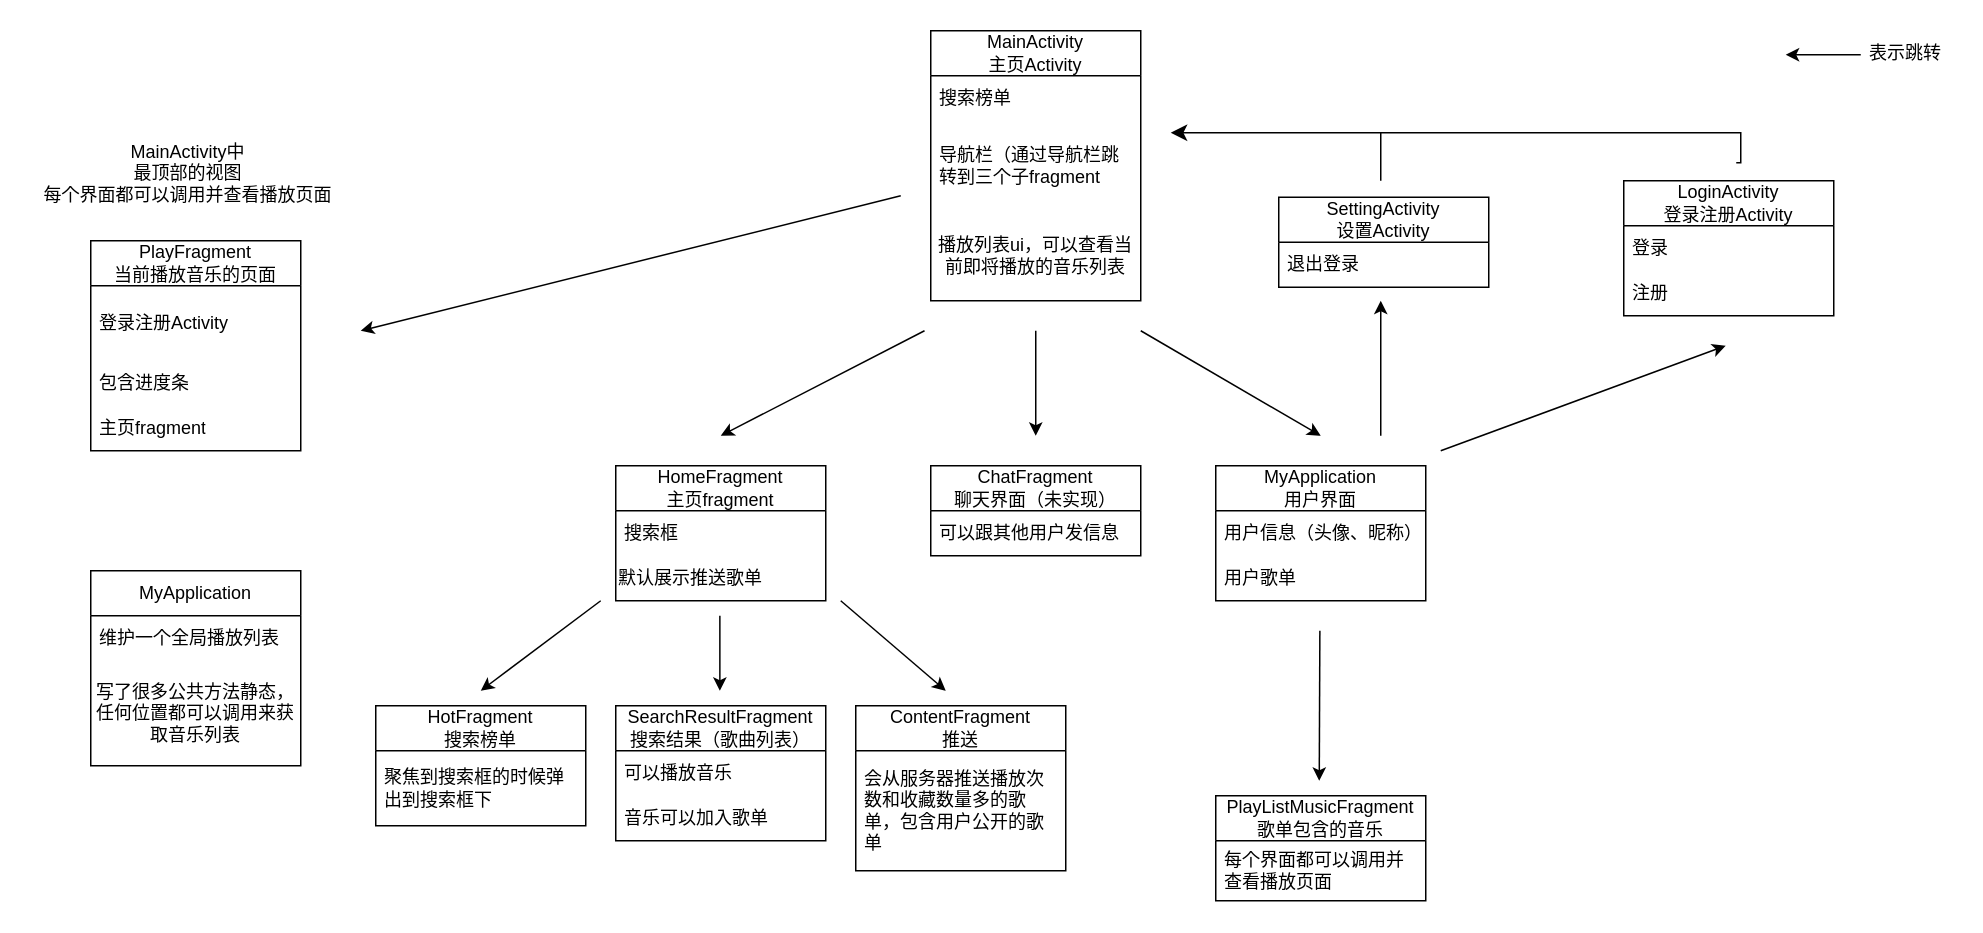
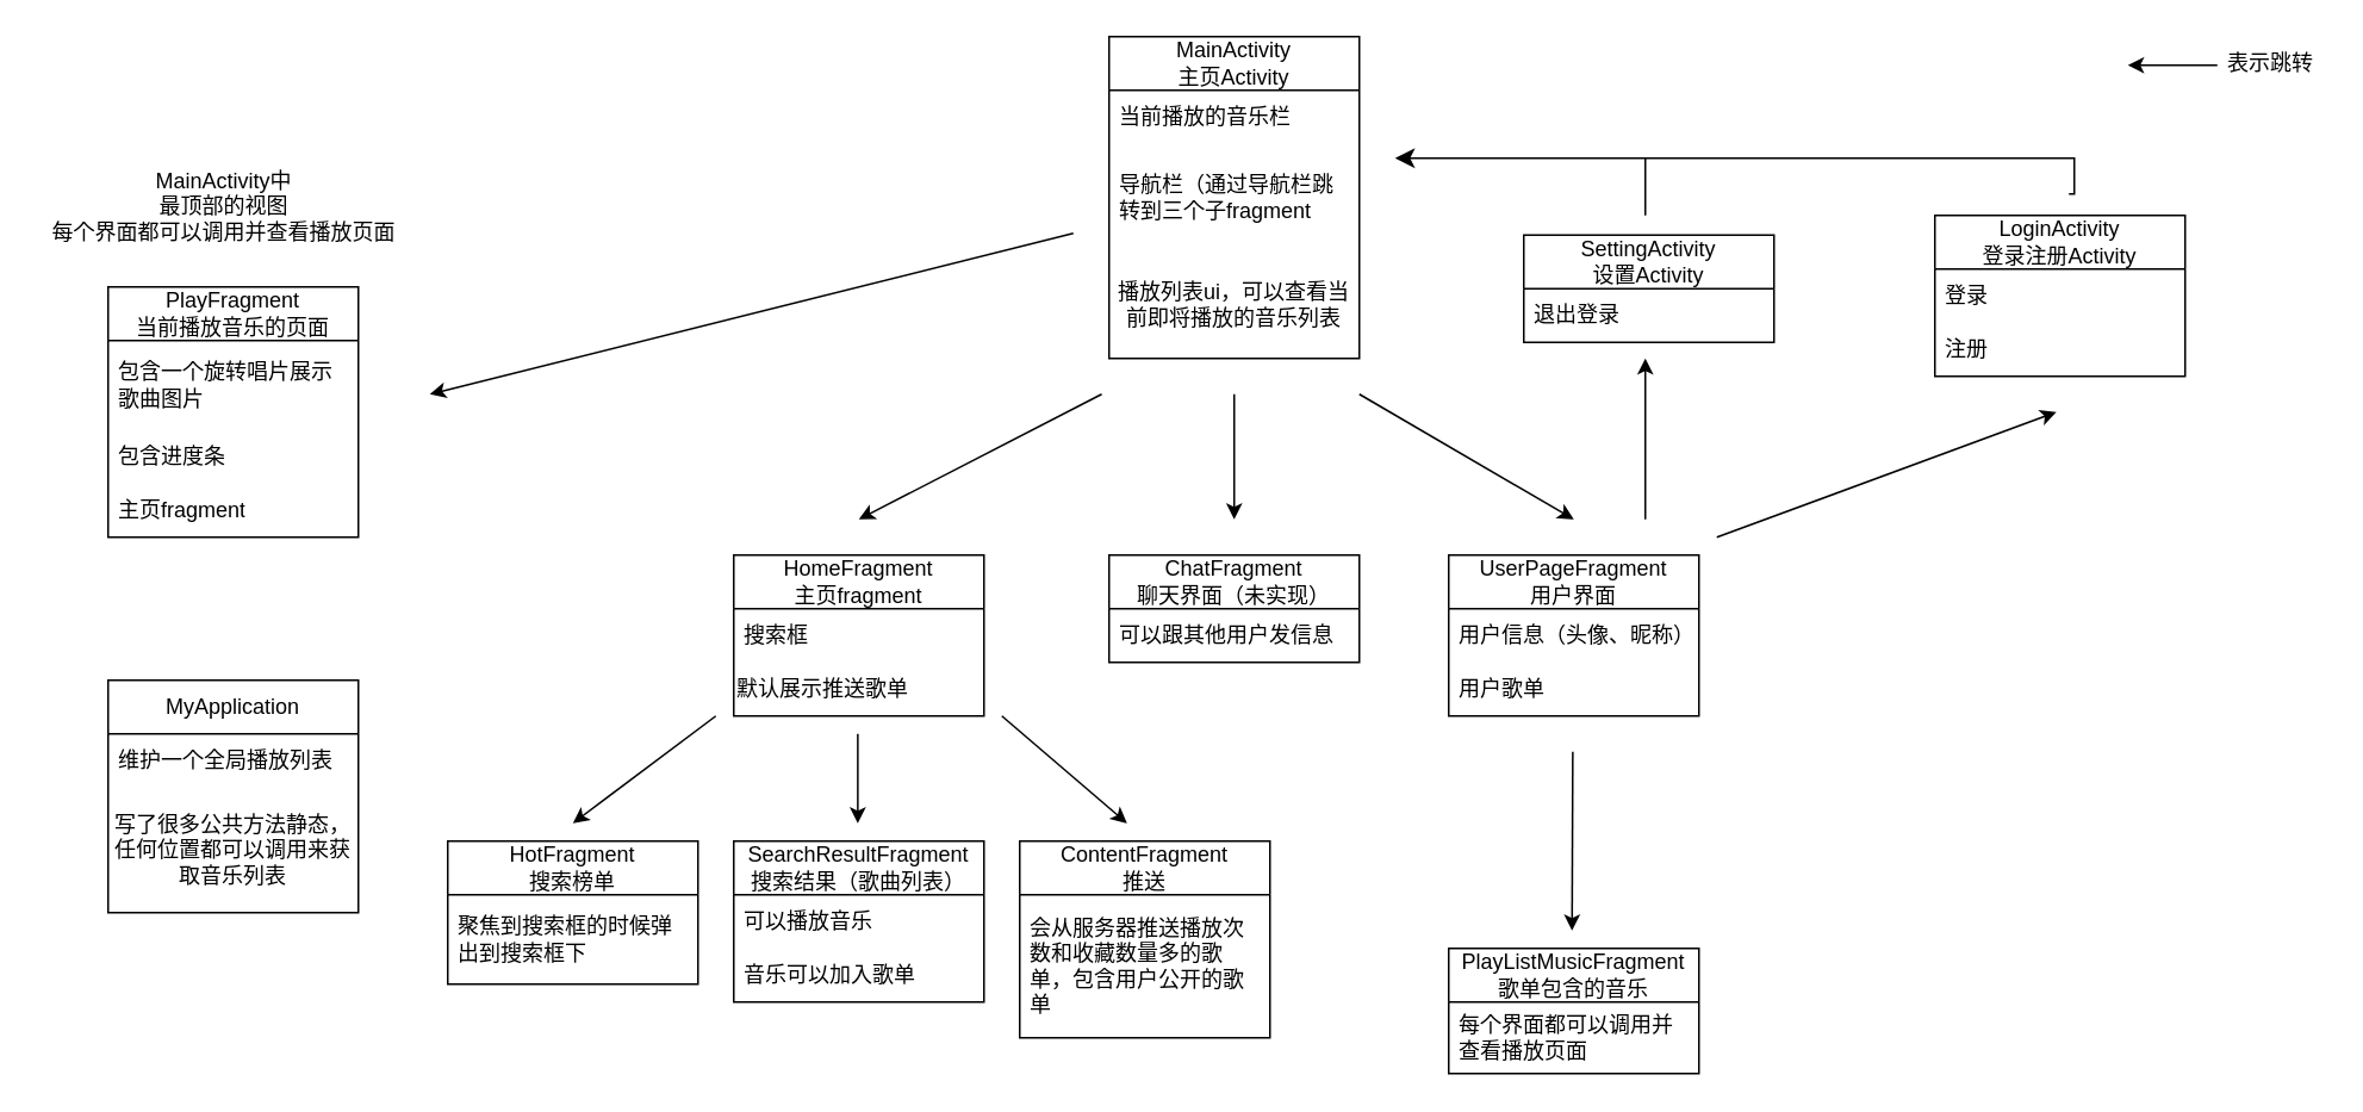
  <mxCell id="0" />
  <mxCell id="1" parent="0" />
  <mxCell id="2" value="My&lt;span style=&quot;background-color: initial;&quot;&gt;Application&lt;/span&gt;" style="swimlane;fontStyle=0;childLayout=stackLayout;horizontal=1;startSize=30;horizontalStack=0;resizeParent=1;resizeParentMax=0;resizeLast=0;collapsible=1;marginBottom=0;whiteSpace=wrap;html=1;" vertex="1" parent="1"><mxGeometry x="60" y="380" width="140" height="130" as="geometry" /></mxCell>
  <mxCell id="3" value="维护一个全局播放列表" style="text;strokeColor=none;fillColor=none;align=left;verticalAlign=middle;spacingLeft=4;spacingRight=4;overflow=hidden;points=[[0,0.5],[1,0.5]];portConstraint=eastwest;rotatable=0;whiteSpace=wrap;html=1;" vertex="1" parent="2"><mxGeometry y="30" width="140" height="30" as="geometry" /></mxCell>
  <mxCell id="4" value="写了很多公共方法静态，任何位置都可以调用来获取音乐列表" style="text;html=1;align=center;verticalAlign=middle;whiteSpace=wrap;rounded=0;" vertex="1" parent="2"><mxGeometry y="60" width="140" height="70" as="geometry" /></mxCell>
  <mxCell id="5" value="MainAct&lt;span style=&quot;background-color: initial;&quot;&gt;ivity&lt;/span&gt;&lt;div&gt;主页Activity&lt;/div&gt;" style="swimlane;fontStyle=0;childLayout=stackLayout;horizontal=1;startSize=30;horizontalStack=0;resizeParent=1;resizeParentMax=0;resizeLast=0;collapsible=1;marginBottom=0;whiteSpace=wrap;html=1;" vertex="1" parent="1"><mxGeometry x="620" y="20" width="140" height="180" as="geometry" /></mxCell>
- <mxCell id="6" value="搜索榜单" style="text;strokeColor=none;fillColor=none;align=left;verticalAlign=middle;spacingLeft=4;spacingRight=4;overflow=hidden;points=[[0,0.5],[1,0.5]];portConstraint=eastwest;rotatable=0;whiteSpace=wrap;html=1;" vertex="1" parent="5"><mxGeometry y="30" width="140" height="30" as="geometry" /></mxCell>
+ <mxCell id="6" value="当前播放的音乐栏" style="text;strokeColor=none;fillColor=none;align=left;verticalAlign=middle;spacingLeft=4;spacingRight=4;overflow=hidden;points=[[0,0.5],[1,0.5]];portConstraint=eastwest;rotatable=0;whiteSpace=wrap;html=1;" vertex="1" parent="5"><mxGeometry y="30" width="140" height="30" as="geometry" /></mxCell>
  <mxCell id="7" value="导航栏（通过导航栏跳转到三个子fragment" style="text;strokeColor=none;fillColor=none;align=left;verticalAlign=middle;spacingLeft=4;spacingRight=4;overflow=hidden;points=[[0,0.5],[1,0.5]];portConstraint=eastwest;rotatable=0;whiteSpace=wrap;html=1;" vertex="1" parent="5"><mxGeometry y="60" width="140" height="60" as="geometry" /></mxCell>
  <mxCell id="8" value="播放列表ui，可以查看当前即将播放的音乐列表" style="text;html=1;align=center;verticalAlign=middle;whiteSpace=wrap;rounded=0;" vertex="1" parent="5"><mxGeometry y="120" width="140" height="60" as="geometry" /></mxCell>
  <mxCell id="9" value="SettingActivity&lt;div&gt;设置Activity&lt;/div&gt;" style="swimlane;fontStyle=0;childLayout=stackLayout;horizontal=1;startSize=30;horizontalStack=0;resizeParent=1;resizeParentMax=0;resizeLast=0;collapsible=1;marginBottom=0;whiteSpace=wrap;html=1;" vertex="1" parent="1"><mxGeometry x="852" y="131" width="140" height="60" as="geometry" /></mxCell>
  <mxCell id="10" value="退出登录" style="text;strokeColor=none;fillColor=none;align=left;verticalAlign=middle;spacingLeft=4;spacingRight=4;overflow=hidden;points=[[0,0.5],[1,0.5]];portConstraint=eastwest;rotatable=0;whiteSpace=wrap;html=1;" vertex="1" parent="9"><mxGeometry y="30" width="140" height="30" as="geometry" /></mxCell>
  <mxCell id="11" value="HomeFragment&lt;div&gt;主页fragment&lt;/div&gt;" style="swimlane;fontStyle=0;childLayout=stackLayout;horizontal=1;startSize=30;horizontalStack=0;resizeParent=1;resizeParentMax=0;resizeLast=0;collapsible=1;marginBottom=0;whiteSpace=wrap;html=1;" vertex="1" parent="1"><mxGeometry x="410" y="310" width="140" height="90" as="geometry" /></mxCell>
  <mxCell id="12" value="搜索框" style="text;strokeColor=none;fillColor=none;align=left;verticalAlign=middle;spacingLeft=4;spacingRight=4;overflow=hidden;points=[[0,0.5],[1,0.5]];portConstraint=eastwest;rotatable=0;whiteSpace=wrap;html=1;" vertex="1" parent="11"><mxGeometry y="30" width="140" height="30" as="geometry" /></mxCell>
  <mxCell id="13" value="默认展示推送歌单" style="text;html=1;align=left;verticalAlign=middle;whiteSpace=wrap;rounded=0;" vertex="1" parent="11"><mxGeometry y="60" width="140" height="30" as="geometry" /></mxCell>
  <mxCell id="14" value="ChatFragment&lt;div&gt;聊天界面（未实现&lt;span style=&quot;background-color: initial;&quot;&gt;）&lt;/span&gt;&lt;/div&gt;" style="swimlane;fontStyle=0;childLayout=stackLayout;horizontal=1;startSize=30;horizontalStack=0;resizeParent=1;resizeParentMax=0;resizeLast=0;collapsible=1;marginBottom=0;whiteSpace=wrap;html=1;" vertex="1" parent="1"><mxGeometry x="620" y="310" width="140" height="60" as="geometry" /></mxCell>
  <mxCell id="15" value="可以跟其他用户发信息" style="text;strokeColor=none;fillColor=none;align=left;verticalAlign=middle;spacingLeft=4;spacingRight=4;overflow=hidden;points=[[0,0.5],[1,0.5]];portConstraint=eastwest;rotatable=0;whiteSpace=wrap;html=1;" vertex="1" parent="14"><mxGeometry y="30" width="140" height="30" as="geometry" /></mxCell>
- <mxCell id="16" value="MyApplication&lt;div&gt;用户界面&lt;/div&gt;" style="swimlane;fontStyle=0;childLayout=stackLayout;horizontal=1;startSize=30;horizontalStack=0;resizeParent=1;resizeParentMax=0;resizeLast=0;collapsible=1;marginBottom=0;whiteSpace=wrap;html=1;" vertex="1" parent="1"><mxGeometry x="810" y="310" width="140" height="90" as="geometry" /></mxCell>
+ <mxCell id="16" value="UserPageFragment&lt;div&gt;用户界面&lt;/div&gt;" style="swimlane;fontStyle=0;childLayout=stackLayout;horizontal=1;startSize=30;horizontalStack=0;resizeParent=1;resizeParentMax=0;resizeLast=0;collapsible=1;marginBottom=0;whiteSpace=wrap;html=1;" vertex="1" parent="1"><mxGeometry x="810" y="310" width="140" height="90" as="geometry" /></mxCell>
  <mxCell id="17" value="用户信息（头像、昵称）" style="text;strokeColor=none;fillColor=none;align=left;verticalAlign=middle;spacingLeft=4;spacingRight=4;overflow=hidden;points=[[0,0.5],[1,0.5]];portConstraint=eastwest;rotatable=0;whiteSpace=wrap;html=1;" vertex="1" parent="16"><mxGeometry y="30" width="140" height="30" as="geometry" /></mxCell>
  <mxCell id="18" value="用户歌单" style="text;strokeColor=none;fillColor=none;align=left;verticalAlign=middle;spacingLeft=4;spacingRight=4;overflow=hidden;points=[[0,0.5],[1,0.5]];portConstraint=eastwest;rotatable=0;whiteSpace=wrap;html=1;" vertex="1" parent="16"><mxGeometry y="60" width="140" height="30" as="geometry" /></mxCell>
  <mxCell id="19" value="HotFragment&lt;div&gt;搜索榜单&lt;/div&gt;" style="swimlane;fontStyle=0;childLayout=stackLayout;horizontal=1;startSize=30;horizontalStack=0;resizeParent=1;resizeParentMax=0;resizeLast=0;collapsible=1;marginBottom=0;whiteSpace=wrap;html=1;" vertex="1" parent="1"><mxGeometry x="250" y="470" width="140" height="80" as="geometry" /></mxCell>
  <mxCell id="20" value="聚焦到搜索框的时候弹出到搜索框下" style="text;strokeColor=none;fillColor=none;align=left;verticalAlign=middle;spacingLeft=4;spacingRight=4;overflow=hidden;points=[[0,0.5],[1,0.5]];portConstraint=eastwest;rotatable=0;whiteSpace=wrap;html=1;" vertex="1" parent="19"><mxGeometry y="30" width="140" height="50" as="geometry" /></mxCell>
  <mxCell id="21" value="SearchResultFragment&lt;div&gt;搜索结果（歌曲列表）&lt;/div&gt;" style="swimlane;fontStyle=0;childLayout=stackLayout;horizontal=1;startSize=30;horizontalStack=0;resizeParent=1;resizeParentMax=0;resizeLast=0;collapsible=1;marginBottom=0;whiteSpace=wrap;html=1;" vertex="1" parent="1"><mxGeometry x="410" y="470" width="140" height="90" as="geometry" /></mxCell>
  <mxCell id="22" value="可以播放音乐" style="text;strokeColor=none;fillColor=none;align=left;verticalAlign=middle;spacingLeft=4;spacingRight=4;overflow=hidden;points=[[0,0.5],[1,0.5]];portConstraint=eastwest;rotatable=0;whiteSpace=wrap;html=1;" vertex="1" parent="21"><mxGeometry y="30" width="140" height="30" as="geometry" /></mxCell>
  <mxCell id="23" value="音乐可以加入歌单" style="text;strokeColor=none;fillColor=none;align=left;verticalAlign=middle;spacingLeft=4;spacingRight=4;overflow=hidden;points=[[0,0.5],[1,0.5]];portConstraint=eastwest;rotatable=0;whiteSpace=wrap;html=1;" vertex="1" parent="21"><mxGeometry y="60" width="140" height="30" as="geometry" /></mxCell>
  <mxCell id="24" value="ContentFragment&lt;div&gt;推送&lt;/div&gt;" style="swimlane;fontStyle=0;childLayout=stackLayout;horizontal=1;startSize=30;horizontalStack=0;resizeParent=1;resizeParentMax=0;resizeLast=0;collapsible=1;marginBottom=0;whiteSpace=wrap;html=1;" vertex="1" parent="1"><mxGeometry x="570" y="470" width="140" height="110" as="geometry" /></mxCell>
  <mxCell id="25" value="会从服务器推送播放次数和收藏数量多的歌单，包含用户公开的歌单" style="text;strokeColor=none;fillColor=none;align=left;verticalAlign=middle;spacingLeft=4;spacingRight=4;overflow=hidden;points=[[0,0.5],[1,0.5]];portConstraint=eastwest;rotatable=0;whiteSpace=wrap;html=1;" vertex="1" parent="24"><mxGeometry y="30" width="140" height="80" as="geometry" /></mxCell>
  <mxCell id="26" value="PlayFragment&lt;div&gt;当前播放音乐的页面&lt;/div&gt;" style="swimlane;fontStyle=0;childLayout=stackLayout;horizontal=1;startSize=30;horizontalStack=0;resizeParent=1;resizeParentMax=0;resizeLast=0;collapsible=1;marginBottom=0;whiteSpace=wrap;html=1;" vertex="1" parent="1"><mxGeometry x="60" y="160" width="140" height="140" as="geometry" /></mxCell>
- <mxCell id="27" value="登录注册Activity" style="text;strokeColor=none;fillColor=none;align=left;verticalAlign=middle;spacingLeft=4;spacingRight=4;overflow=hidden;points=[[0,0.5],[1,0.5]];portConstraint=eastwest;rotatable=0;whiteSpace=wrap;html=1;" vertex="1" parent="26"><mxGeometry y="30" width="140" height="50" as="geometry" /></mxCell>
+ <mxCell id="27" value="包含一个旋转唱片展示歌曲图片" style="text;strokeColor=none;fillColor=none;align=left;verticalAlign=middle;spacingLeft=4;spacingRight=4;overflow=hidden;points=[[0,0.5],[1,0.5]];portConstraint=eastwest;rotatable=0;whiteSpace=wrap;html=1;" vertex="1" parent="26"><mxGeometry y="30" width="140" height="50" as="geometry" /></mxCell>
  <mxCell id="28" value="包含进度条" style="text;strokeColor=none;fillColor=none;align=left;verticalAlign=middle;spacingLeft=4;spacingRight=4;overflow=hidden;points=[[0,0.5],[1,0.5]];portConstraint=eastwest;rotatable=0;whiteSpace=wrap;html=1;" vertex="1" parent="26"><mxGeometry y="80" width="140" height="30" as="geometry" /></mxCell>
  <mxCell id="29" value="主页fragment" style="text;strokeColor=none;fillColor=none;align=left;verticalAlign=middle;spacingLeft=4;spacingRight=4;overflow=hidden;points=[[0,0.5],[1,0.5]];portConstraint=eastwest;rotatable=0;whiteSpace=wrap;html=1;" vertex="1" parent="26"><mxGeometry y="110" width="140" height="30" as="geometry" /></mxCell>
  <mxCell id="30" value="PlayListMusicFragment&lt;div&gt;歌单包含的音乐&lt;/div&gt;" style="swimlane;fontStyle=0;childLayout=stackLayout;horizontal=1;startSize=30;horizontalStack=0;resizeParent=1;resizeParentMax=0;resizeLast=0;collapsible=1;marginBottom=0;whiteSpace=wrap;html=1;" vertex="1" parent="1"><mxGeometry x="810" y="530" width="140" height="70" as="geometry" /></mxCell>
  <mxCell id="31" value="每个界面都可以调用并查看播放页面" style="text;strokeColor=none;fillColor=none;align=left;verticalAlign=middle;spacingLeft=4;spacingRight=4;overflow=hidden;points=[[0,0.5],[1,0.5]];portConstraint=eastwest;rotatable=0;whiteSpace=wrap;html=1;" vertex="1" parent="30"><mxGeometry y="30" width="140" height="40" as="geometry" /></mxCell>
  <mxCell id="32" value="LoginActivity&lt;div&gt;登录注册Activity&lt;/div&gt;" style="swimlane;fontStyle=0;childLayout=stackLayout;horizontal=1;startSize=30;horizontalStack=0;resizeParent=1;resizeParentMax=0;resizeLast=0;collapsible=1;marginBottom=0;whiteSpace=wrap;html=1;" vertex="1" parent="1"><mxGeometry x="1082" y="120" width="140" height="90" as="geometry" /></mxCell>
  <mxCell id="33" value="登录" style="text;strokeColor=none;fillColor=none;align=left;verticalAlign=middle;spacingLeft=4;spacingRight=4;overflow=hidden;points=[[0,0.5],[1,0.5]];portConstraint=eastwest;rotatable=0;whiteSpace=wrap;html=1;" vertex="1" parent="32"><mxGeometry y="30" width="140" height="30" as="geometry" /></mxCell>
  <mxCell id="34" value="注册" style="text;strokeColor=none;fillColor=none;align=left;verticalAlign=middle;spacingLeft=4;spacingRight=4;overflow=hidden;points=[[0,0.5],[1,0.5]];portConstraint=eastwest;rotatable=0;whiteSpace=wrap;html=1;" vertex="1" parent="32"><mxGeometry y="60" width="140" height="30" as="geometry" /></mxCell>
  <mxCell id="35" value="" style="endArrow=classic;html=1;rounded=0;" edge="1" parent="1"><mxGeometry width="50" height="50" relative="1" as="geometry"><mxPoint x="615.84" y="220" as="sourcePoint" /><mxPoint x="480" y="290" as="targetPoint" /></mxGeometry></mxCell>
  <mxCell id="36" value="" style="endArrow=classic;html=1;rounded=0;" edge="1" parent="1"><mxGeometry width="50" height="50" relative="1" as="geometry"><mxPoint x="1240" y="36" as="sourcePoint" /><mxPoint x="1190" y="36" as="targetPoint" /></mxGeometry></mxCell>
  <mxCell id="37" value="表示跳转" style="text;html=1;align=center;verticalAlign=middle;whiteSpace=wrap;rounded=0;" vertex="1" parent="1"><mxGeometry x="1240" y="20" width="60" height="30" as="geometry" /></mxCell>
  <mxCell id="38" value="" style="endArrow=classic;html=1;rounded=0;" edge="1" parent="1"><mxGeometry width="50" height="50" relative="1" as="geometry"><mxPoint x="400" y="400" as="sourcePoint" /><mxPoint x="320" y="460" as="targetPoint" /></mxGeometry></mxCell>
  <mxCell id="39" value="" style="endArrow=classic;html=1;rounded=0;" edge="1" parent="1"><mxGeometry width="50" height="50" relative="1" as="geometry"><mxPoint x="479.41" y="410" as="sourcePoint" /><mxPoint x="479.41" y="460" as="targetPoint" /></mxGeometry></mxCell>
  <mxCell id="40" value="" style="endArrow=classic;html=1;rounded=0;" edge="1" parent="1"><mxGeometry width="50" height="50" relative="1" as="geometry"><mxPoint x="560" y="400" as="sourcePoint" /><mxPoint x="630" y="460" as="targetPoint" /></mxGeometry></mxCell>
  <mxCell id="41" value="" style="endArrow=classic;html=1;rounded=0;" edge="1" parent="1"><mxGeometry width="50" height="50" relative="1" as="geometry"><mxPoint x="690" y="220" as="sourcePoint" /><mxPoint x="690" y="290" as="targetPoint" /></mxGeometry></mxCell>
  <mxCell id="42" value="" style="endArrow=classic;html=1;rounded=0;" edge="1" parent="1"><mxGeometry width="50" height="50" relative="1" as="geometry"><mxPoint x="760" y="220" as="sourcePoint" /><mxPoint x="880" y="290" as="targetPoint" /></mxGeometry></mxCell>
  <mxCell id="43" value="" style="endArrow=classic;html=1;rounded=0;" edge="1" parent="1"><mxGeometry width="50" height="50" relative="1" as="geometry"><mxPoint x="600" y="130" as="sourcePoint" /><mxPoint x="240" y="220" as="targetPoint" /></mxGeometry></mxCell>
  <mxCell id="44" value="" style="endArrow=classic;html=1;rounded=0;" edge="1" parent="1"><mxGeometry width="50" height="50" relative="1" as="geometry"><mxPoint x="920" y="290" as="sourcePoint" /><mxPoint x="920" y="200" as="targetPoint" /></mxGeometry></mxCell>
  <mxCell id="45" value="" style="endArrow=classic;html=1;rounded=0;" edge="1" parent="1"><mxGeometry width="50" height="50" relative="1" as="geometry"><mxPoint x="960" y="300" as="sourcePoint" /><mxPoint x="1150" y="230" as="targetPoint" /></mxGeometry></mxCell>
  <mxCell id="46" value="" style="edgeStyle=elbowEdgeStyle;elbow=horizontal;endArrow=classic;html=1;curved=0;rounded=0;endSize=8;startSize=8;" edge="1" parent="1"><mxGeometry width="50" height="50" relative="1" as="geometry"><mxPoint x="1157" y="108" as="sourcePoint" /><mxPoint x="780" y="88" as="targetPoint" /><Array as="points"><mxPoint x="1160" y="88" /></Array></mxGeometry></mxCell>
  <mxCell id="47" value="" style="endArrow=none;html=1;rounded=0;" edge="1" parent="1"><mxGeometry width="50" height="50" relative="1" as="geometry"><mxPoint x="920" y="120" as="sourcePoint" /><mxPoint x="920" y="88" as="targetPoint" /></mxGeometry></mxCell>
  <mxCell id="48" value="" style="endArrow=classic;html=1;rounded=0;" edge="1" parent="1"><mxGeometry width="50" height="50" relative="1" as="geometry"><mxPoint x="879.41" y="420" as="sourcePoint" /><mxPoint x="879" y="520" as="targetPoint" /></mxGeometry></mxCell>
  <mxCell id="49" value="MainActivity中&lt;div&gt;最顶部的视图&lt;/div&gt;&lt;div&gt;每个界面都可以调用并查看播放页面&lt;/div&gt;" style="text;html=1;align=center;verticalAlign=middle;whiteSpace=wrap;rounded=0;" vertex="1" parent="1"><mxGeometry x="20" y="80" width="210" height="70" as="geometry" /></mxCell>
